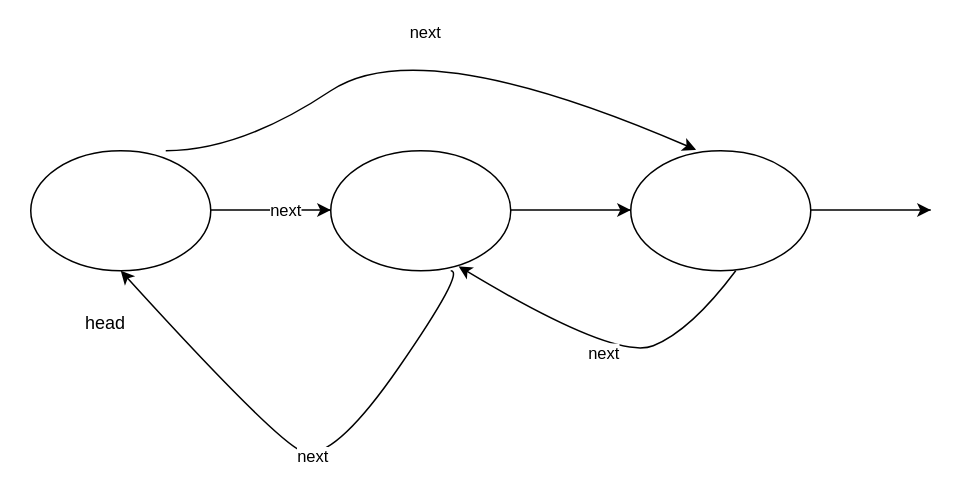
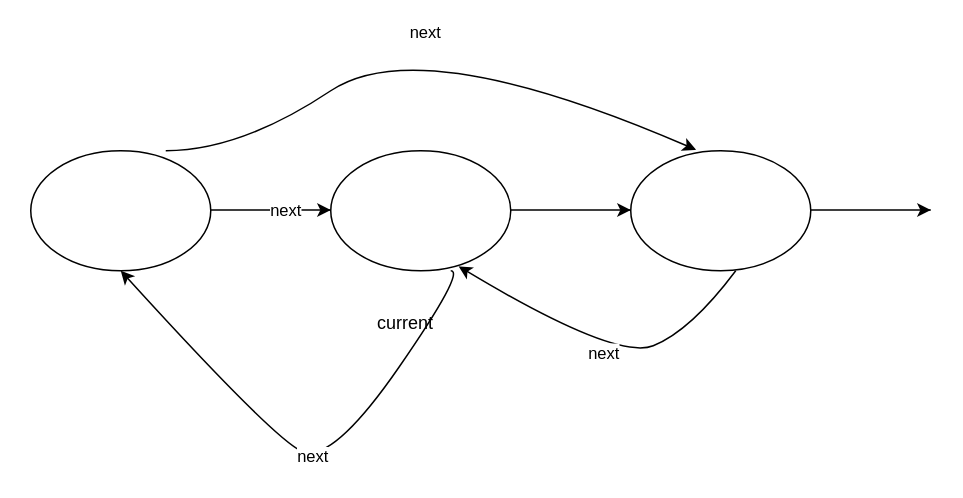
  <mxCell id="0" />
  <mxCell id="1" parent="0" />
  <mxCell id="2" value="" style="ellipse;whiteSpace=wrap;html=1;" vertex="1" parent="1"><mxGeometry x="20" y="100" width="120" height="80" as="geometry" /></mxCell>
  <mxCell id="3" value="next" style="endArrow=classic;html=1;rounded=0;" edge="1" parent="1"><mxGeometry width="50" height="50" relative="1" as="geometry"><mxPoint x="140" y="139.5" as="sourcePoint" /><mxPoint x="220" y="139.5" as="targetPoint" /><Array as="points"><mxPoint x="220" y="139.5" /><mxPoint x="150" y="139.5" /></Array></mxGeometry></mxCell>
  <mxCell id="4" value="" style="ellipse;whiteSpace=wrap;html=1;" vertex="1" parent="1"><mxGeometry x="220" y="100" width="120" height="80" as="geometry" /></mxCell>
  <mxCell id="5" value="" style="endArrow=classic;html=1;rounded=0;" edge="1" parent="1"><mxGeometry width="50" height="50" relative="1" as="geometry"><mxPoint x="340" y="139.5" as="sourcePoint" /><mxPoint x="420" y="139.5" as="targetPoint" /><Array as="points"><mxPoint x="420" y="139.5" /><mxPoint x="350" y="139.5" /></Array></mxGeometry></mxCell>
  <mxCell id="6" value="" style="ellipse;whiteSpace=wrap;html=1;" vertex="1" parent="1"><mxGeometry x="420" y="100" width="120" height="80" as="geometry" /></mxCell>
  <mxCell id="7" value="" style="endArrow=classic;html=1;rounded=0;" edge="1" parent="1"><mxGeometry width="50" height="50" relative="1" as="geometry"><mxPoint x="540" y="139.5" as="sourcePoint" /><mxPoint x="620" y="139.5" as="targetPoint" /><Array as="points"><mxPoint x="620" y="139.5" /><mxPoint x="550" y="139.5" /></Array></mxGeometry></mxCell>
- <mxCell id="8" value="head" style="text;strokeColor=none;align=center;fillColor=none;html=1;verticalAlign=middle;whiteSpace=wrap;rounded=0;" vertex="1" parent="1"><mxGeometry x="40" y="200" width="60" height="30" as="geometry" /></mxCell>
+ <mxCell id="9" value="current" style="text;strokeColor=none;align=center;fillColor=none;html=1;verticalAlign=middle;whiteSpace=wrap;rounded=0;" vertex="1" parent="1"><mxGeometry x="240" y="195" width="60" height="40" as="geometry" /></mxCell>
  <mxCell id="10" value="next" style="curved=1;endArrow=classic;html=1;rounded=0;entryX=0.363;entryY=-0.008;entryDx=0;entryDy=0;entryPerimeter=0;" edge="1" parent="1" target="6"><mxGeometry width="50" height="50" relative="1" as="geometry"><mxPoint x="110" y="100" as="sourcePoint" /><mxPoint x="200" y="40" as="targetPoint" /><Array as="points"><mxPoint x="160" y="100" /><mxPoint x="280" y="20" /></Array></mxGeometry></mxCell>
  <mxCell id="11" value="next" style="curved=1;endArrow=classic;html=1;rounded=0;entryX=0.5;entryY=1;entryDx=0;entryDy=0;" edge="1" parent="1" target="2"><mxGeometry width="50" height="50" relative="1" as="geometry"><mxPoint x="300" y="180" as="sourcePoint" /><mxPoint x="90" y="260" as="targetPoint" /><Array as="points"><mxPoint x="310" y="180" /><mxPoint x="220" y="310" /><mxPoint x="180" y="290" /></Array></mxGeometry></mxCell>
  <mxCell id="12" value="next" style="curved=1;endArrow=classic;html=1;rounded=0;entryX=0.71;entryY=0.963;entryDx=0;entryDy=0;entryPerimeter=0;" edge="1" parent="1" target="4"><mxGeometry width="50" height="50" relative="1" as="geometry"><mxPoint x="490" y="180" as="sourcePoint" /><mxPoint x="310" y="200" as="targetPoint" /><Array as="points"><mxPoint x="460" y="220" /><mxPoint x="410" y="240" /></Array></mxGeometry></mxCell>
